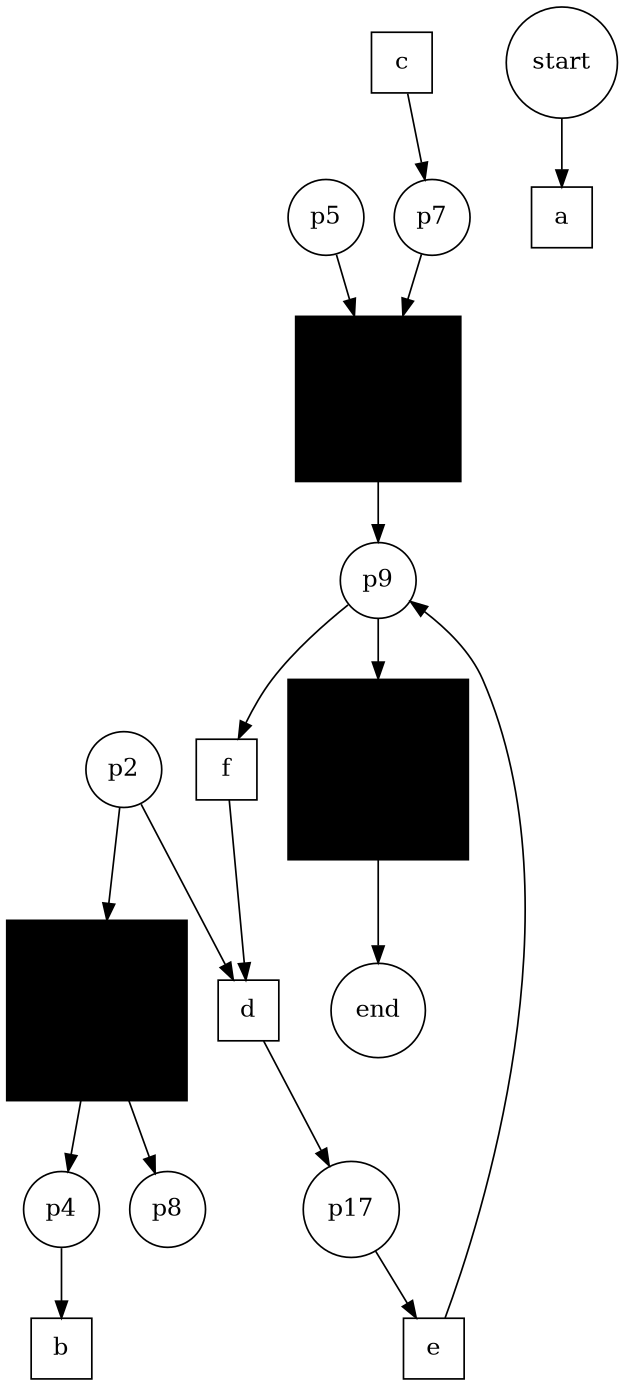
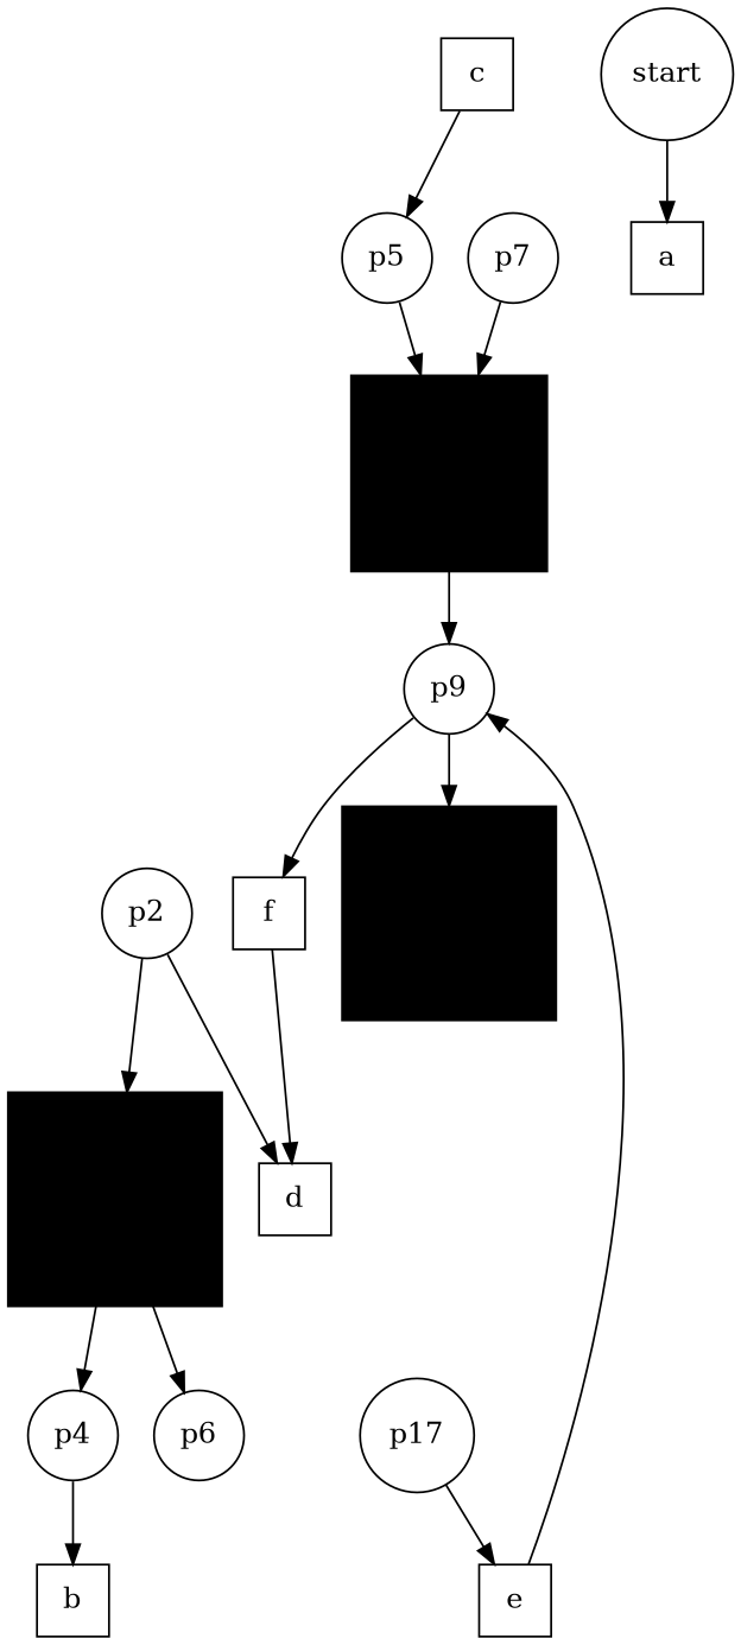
  digraph {
    node [shape=square]
    1681692777 [color=black style=filled]
-   end [shape=circle]
    1804289383 [color=black style=filled]
    p4 [shape=circle]
-   p6 [shape=circle label=p8]
+   p6 [shape=circle]
    b
    846930886 [color=black style=filled]
    n8 [label=p9 shape=circle]
    f
    p2 [shape=circle]
    d
    p5 [shape=circle]
    p7 [shape=circle]
    c
    n15 [label=p17 shape=circle]
    e
    start [shape=circle]
    a
-   1681692777 -> end
    1804289383 -> p4
    1804289383 -> p6
    p4 -> b
    846930886 -> n8
    n8 -> 1681692777
    n8 -> f
    f -> d
    p2 -> 1804289383
    p2 -> d
-   d -> n15
    p5 -> 846930886
    p7 -> 846930886
-   c -> p7
+   c -> p5
    n15 -> e
    e -> n8
    start -> a
  }
